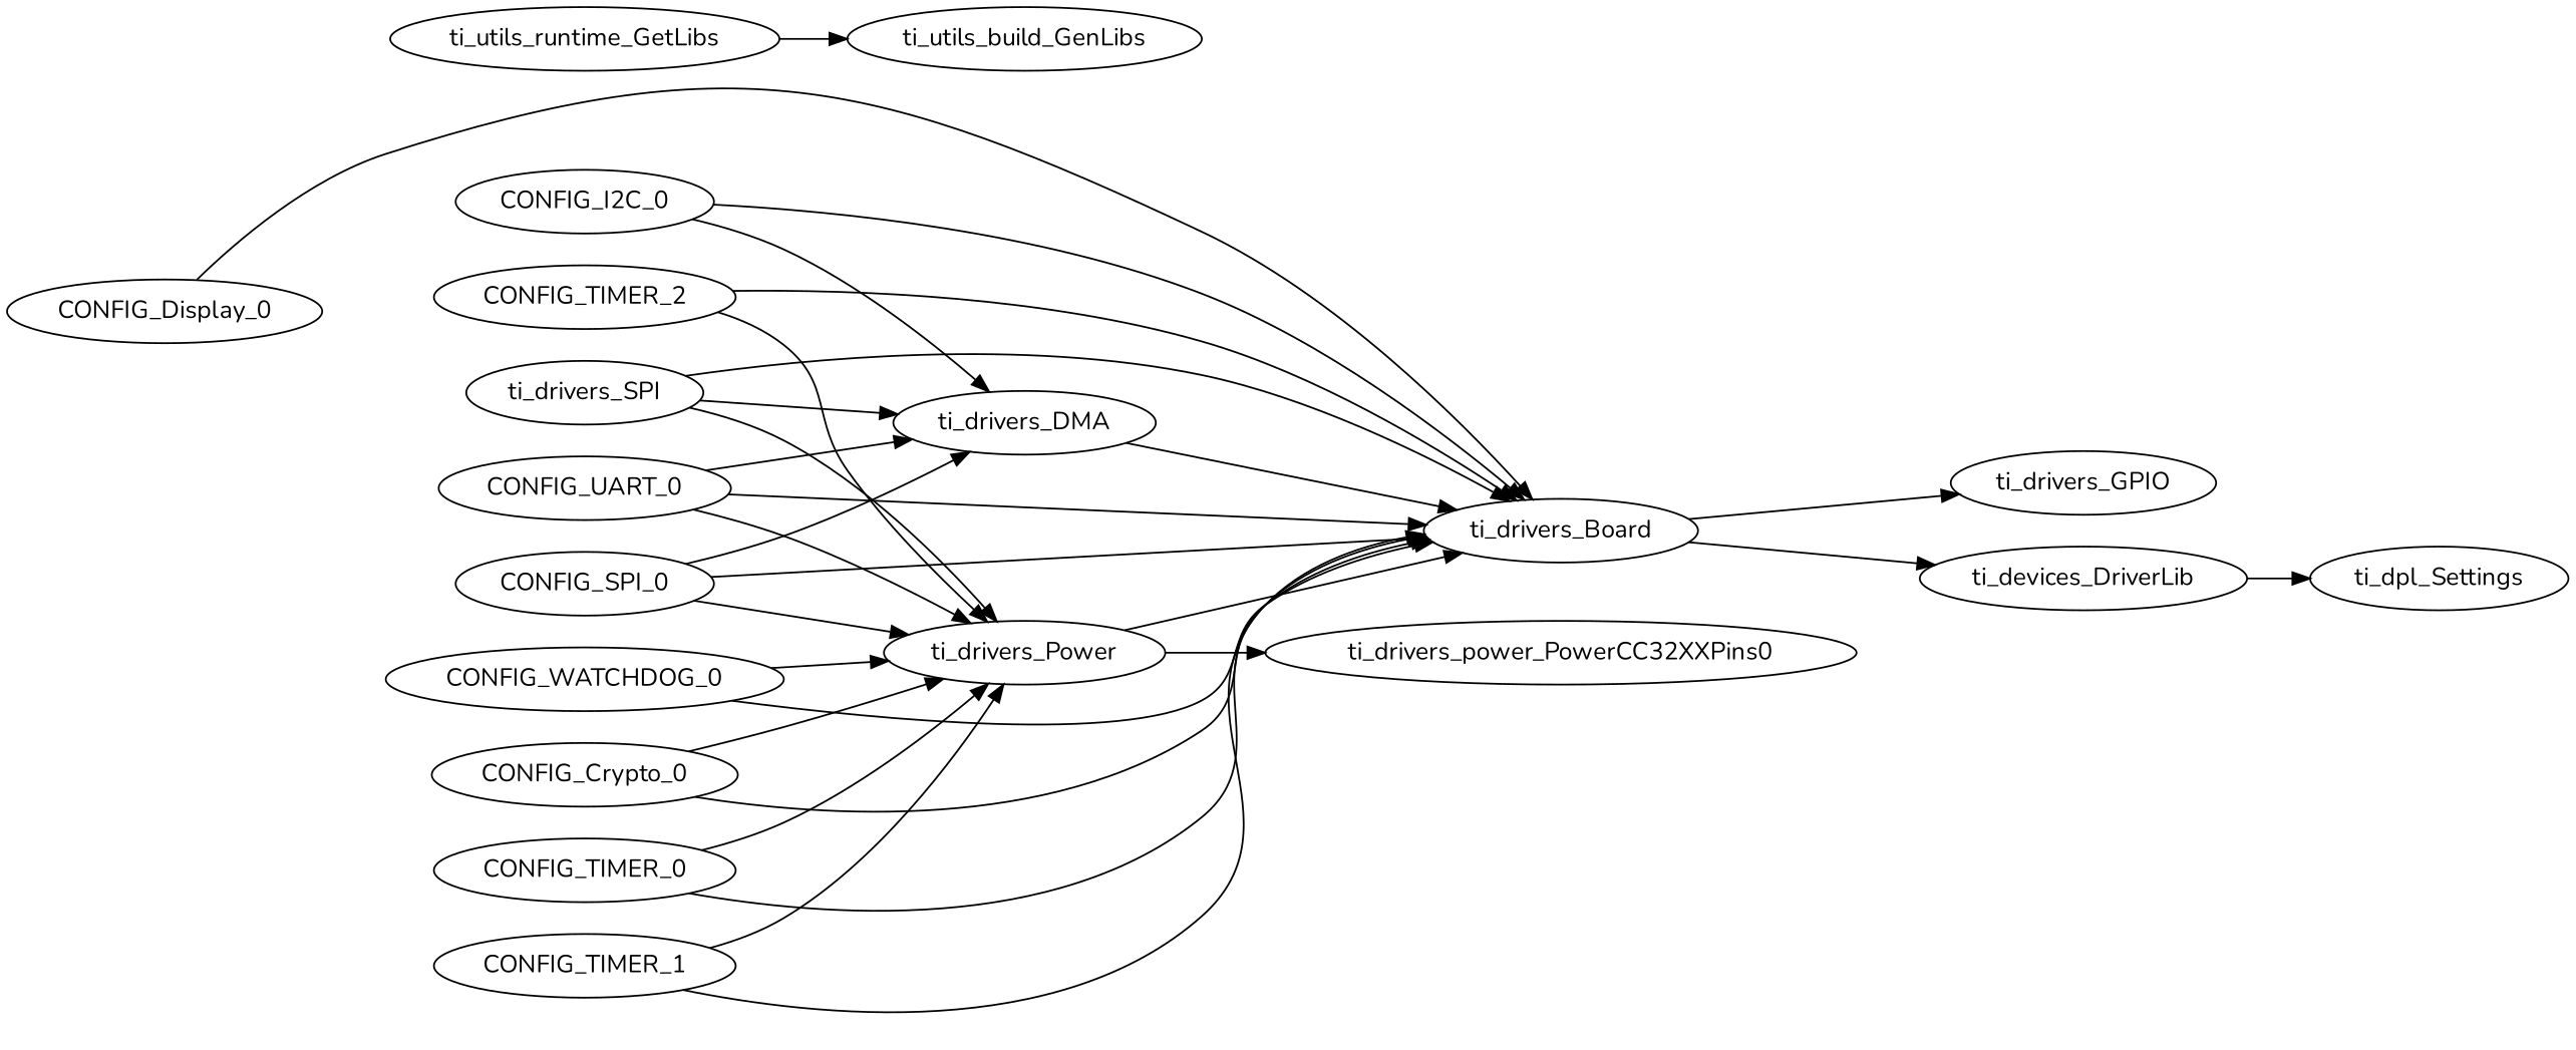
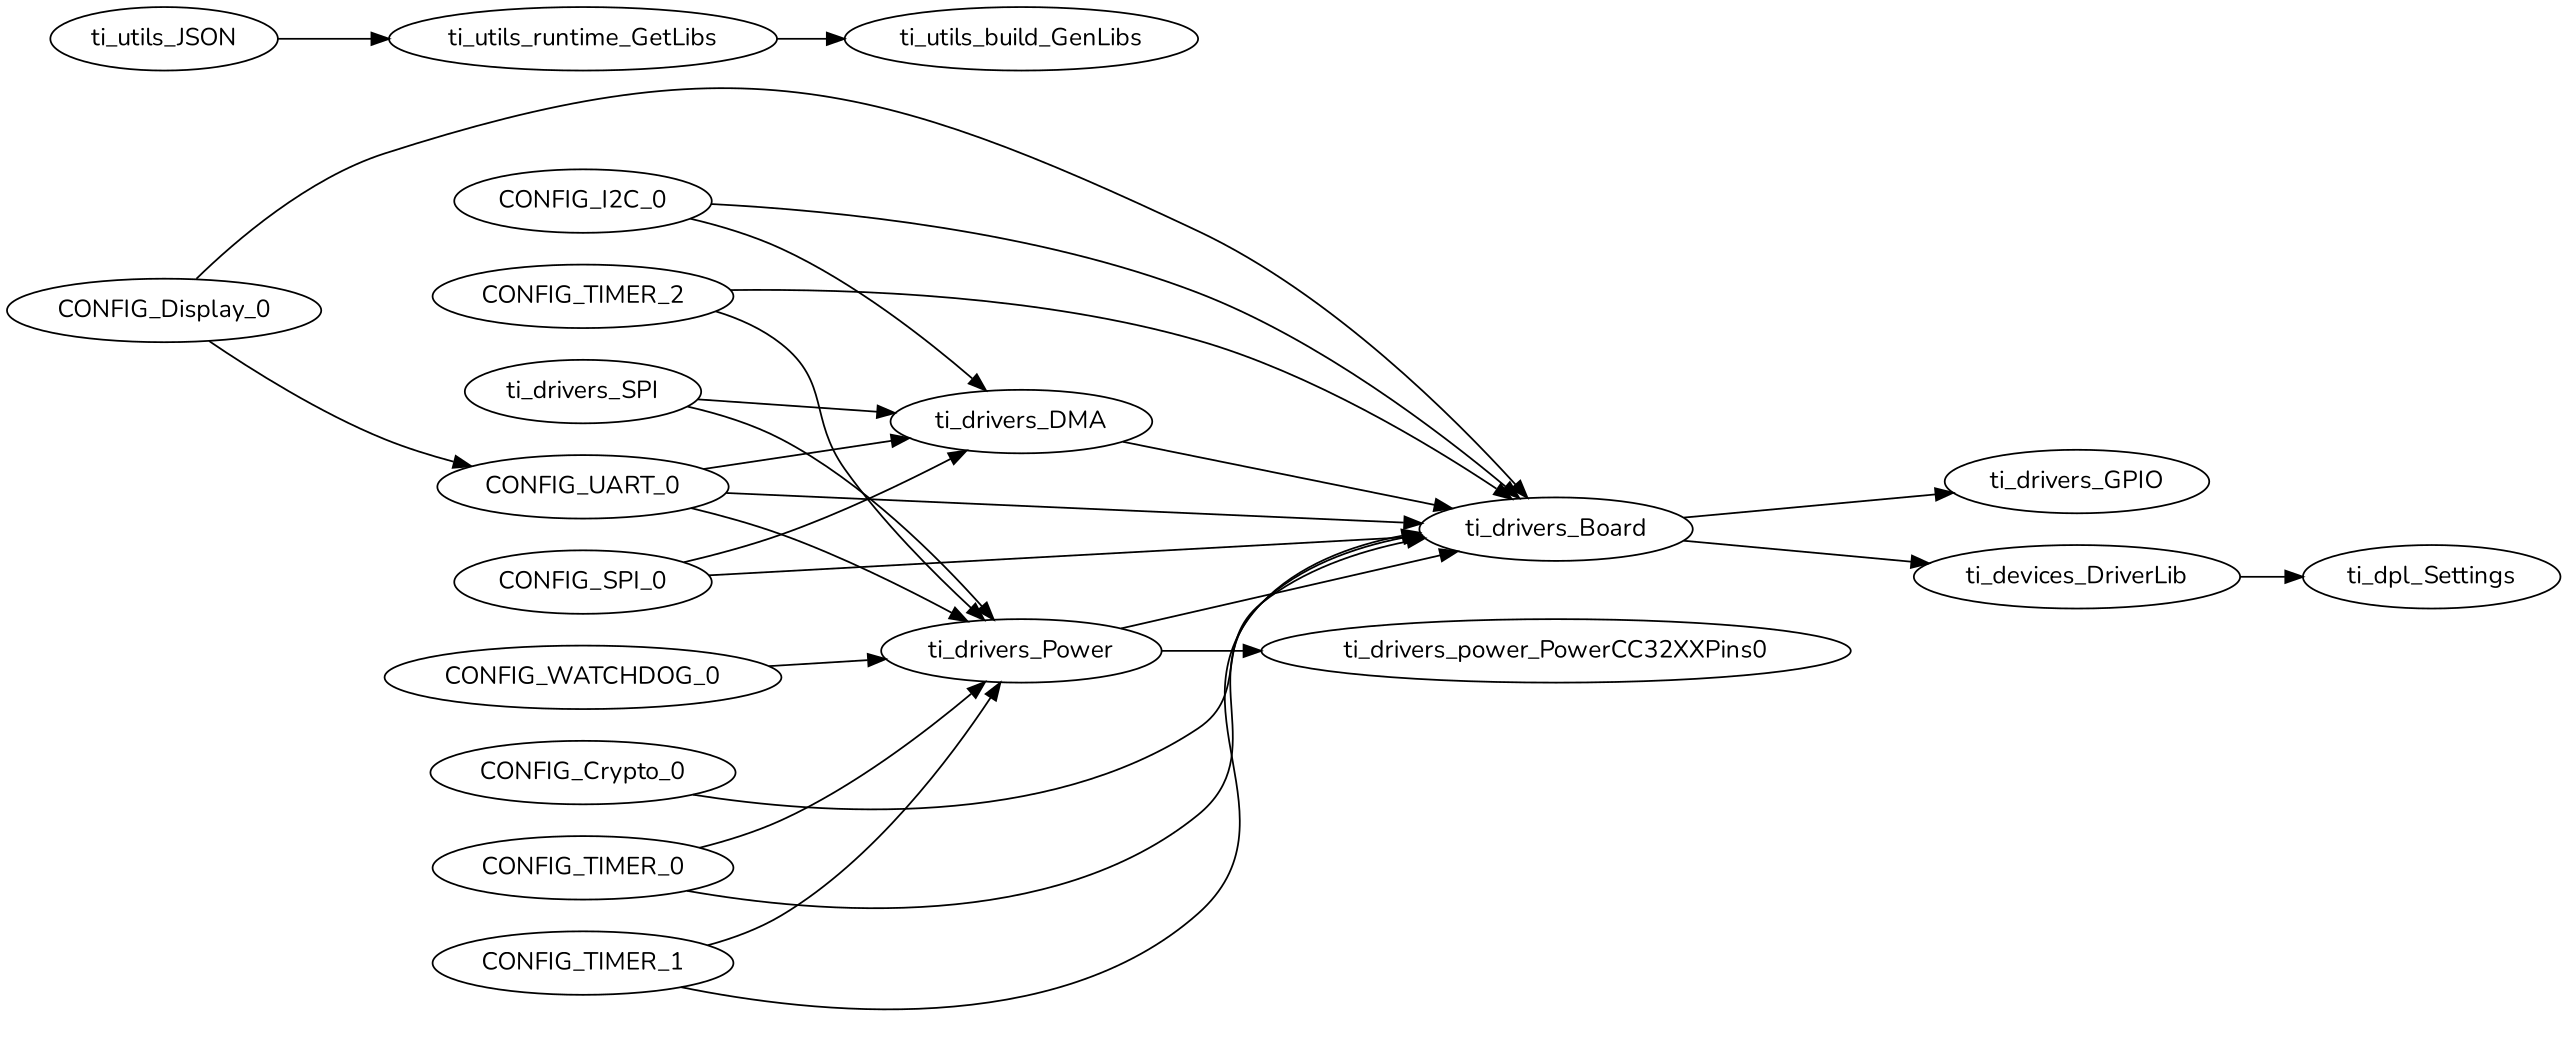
  digraph {
    fontname=Nunito
    rankdir=LR
    node [fontname=Nunito]
    edge [fontname=Nunito]
    CONFIG_Display_0
    ti_drivers_Board
    CONFIG_UART_0
    ti_drivers_GPIO
    ti_devices_DriverLib
    ti_drivers_Power
    ti_drivers_DMA
    ti_dpl_Settings
    ti_drivers_power_PowerCC32XXPins0
    CONFIG_Crypto_0
    CONFIG_I2C_0
    ti_drivers_SPI
    CONFIG_SPI_0
    CONFIG_TIMER_0
    CONFIG_TIMER_1
    CONFIG_TIMER_2
    CONFIG_WATCHDOG_0
+   ti_utils_JSON
    ti_utils_runtime_GetLibs
    ti_utils_build_GenLibs
    CONFIG_Display_0 -> ti_drivers_Board
+   CONFIG_Display_0 -> CONFIG_UART_0
    ti_drivers_Board -> ti_drivers_GPIO
    ti_drivers_Board -> ti_devices_DriverLib
    CONFIG_UART_0 -> ti_drivers_Board
    CONFIG_UART_0 -> ti_drivers_Power
    CONFIG_UART_0 -> ti_drivers_DMA
    ti_devices_DriverLib -> ti_dpl_Settings
    ti_drivers_Power -> ti_drivers_Board
    ti_drivers_Power -> ti_drivers_power_PowerCC32XXPins0
    ti_drivers_DMA -> ti_drivers_Board
    CONFIG_Crypto_0 -> ti_drivers_Board
-   CONFIG_Crypto_0 -> ti_drivers_Power
    CONFIG_I2C_0 -> ti_drivers_Board
    CONFIG_I2C_0 -> ti_drivers_DMA
-   ti_drivers_SPI -> ti_drivers_Board
    ti_drivers_SPI -> ti_drivers_Power
    ti_drivers_SPI -> ti_drivers_DMA
    CONFIG_SPI_0 -> ti_drivers_Board
-   CONFIG_SPI_0 -> ti_drivers_Power
    CONFIG_SPI_0 -> ti_drivers_DMA
    CONFIG_TIMER_0 -> ti_drivers_Board
    CONFIG_TIMER_0 -> ti_drivers_Power
    CONFIG_TIMER_1 -> ti_drivers_Board
    CONFIG_TIMER_1 -> ti_drivers_Power
    CONFIG_TIMER_2 -> ti_drivers_Board
    CONFIG_TIMER_2 -> ti_drivers_Power
-   CONFIG_WATCHDOG_0 -> ti_drivers_Board
    CONFIG_WATCHDOG_0 -> ti_drivers_Power
+   ti_utils_JSON -> ti_utils_runtime_GetLibs
    ti_utils_runtime_GetLibs -> ti_utils_build_GenLibs
  }
